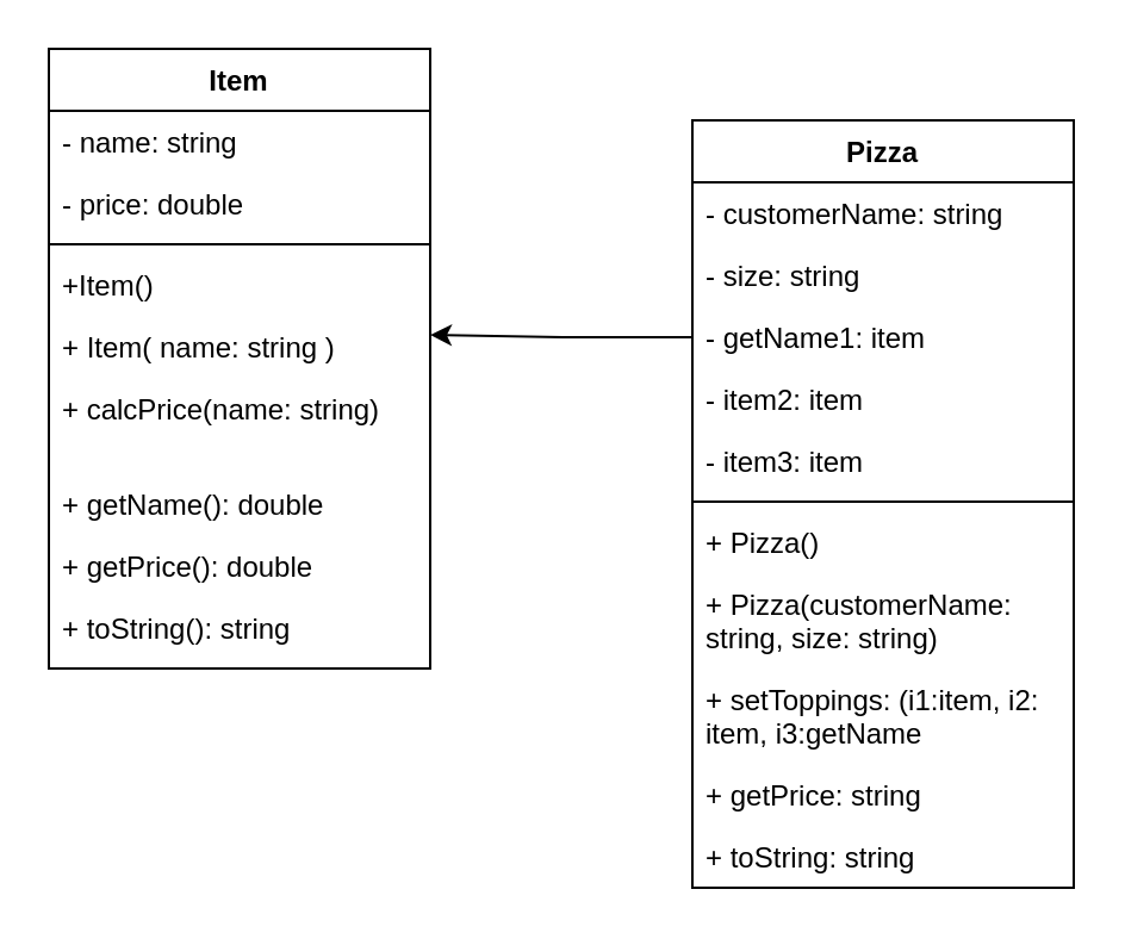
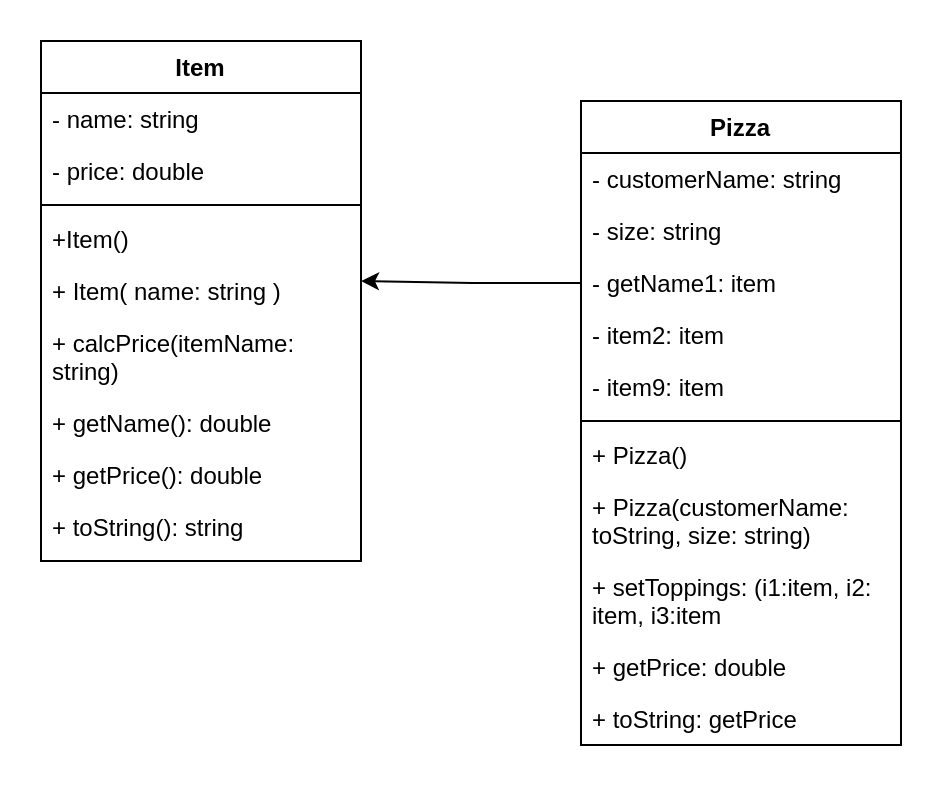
  <mxCell id="0" />
  <mxCell id="1" parent="0" />
  <mxCell id="2" value="Item" style="swimlane;fontStyle=1;align=center;verticalAlign=top;childLayout=stackLayout;horizontal=1;startSize=26;horizontalStack=0;resizeParent=1;resizeParentMax=0;resizeLast=0;collapsible=1;marginBottom=0;whiteSpace=wrap;html=1;" vertex="1" parent="1"><mxGeometry x="20" y="20" width="160" height="260" as="geometry" /></mxCell>
  <mxCell id="3" value="- name: string" style="text;strokeColor=none;fillColor=none;align=left;verticalAlign=top;spacingLeft=4;spacingRight=4;overflow=hidden;rotatable=0;points=[[0,0.5],[1,0.5]];portConstraint=eastwest;whiteSpace=wrap;html=1;" vertex="1" parent="2"><mxGeometry y="26" width="160" height="26" as="geometry" /></mxCell>
  <mxCell id="4" value="- price: double" style="text;strokeColor=none;fillColor=none;align=left;verticalAlign=top;spacingLeft=4;spacingRight=4;overflow=hidden;rotatable=0;points=[[0,0.5],[1,0.5]];portConstraint=eastwest;whiteSpace=wrap;html=1;" vertex="1" parent="2"><mxGeometry y="52" width="160" height="26" as="geometry" /></mxCell>
  <mxCell id="5" value="" style="line;strokeWidth=1;fillColor=none;align=left;verticalAlign=middle;spacingTop=-1;spacingLeft=3;spacingRight=3;rotatable=0;labelPosition=right;points=[];portConstraint=eastwest;strokeColor=inherit;" vertex="1" parent="2"><mxGeometry y="78" width="160" height="8" as="geometry" /></mxCell>
  <mxCell id="6" value="+Item()" style="text;strokeColor=none;fillColor=none;align=left;verticalAlign=top;spacingLeft=4;spacingRight=4;overflow=hidden;rotatable=0;points=[[0,0.5],[1,0.5]];portConstraint=eastwest;whiteSpace=wrap;html=1;" vertex="1" parent="2"><mxGeometry y="86" width="160" height="26" as="geometry" /></mxCell>
  <mxCell id="7" value="+ Item( name: string )" style="text;strokeColor=none;fillColor=none;align=left;verticalAlign=top;spacingLeft=4;spacingRight=4;overflow=hidden;rotatable=0;points=[[0,0.5],[1,0.5]];portConstraint=eastwest;whiteSpace=wrap;html=1;" vertex="1" parent="2"><mxGeometry y="112" width="160" height="26" as="geometry" /></mxCell>
- <mxCell id="8" value="+ calcPrice(name: string)" style="text;strokeColor=none;fillColor=none;align=left;verticalAlign=top;spacingLeft=4;spacingRight=4;overflow=hidden;rotatable=0;points=[[0,0.5],[1,0.5]];portConstraint=eastwest;whiteSpace=wrap;html=1;" vertex="1" parent="2"><mxGeometry y="138" width="160" height="40" as="geometry" /></mxCell>
+ <mxCell id="8" value="+ calcPrice(itemName: string)" style="text;strokeColor=none;fillColor=none;align=left;verticalAlign=top;spacingLeft=4;spacingRight=4;overflow=hidden;rotatable=0;points=[[0,0.5],[1,0.5]];portConstraint=eastwest;whiteSpace=wrap;html=1;" vertex="1" parent="2"><mxGeometry y="138" width="160" height="40" as="geometry" /></mxCell>
  <mxCell id="9" value="+ getName(): double" style="text;strokeColor=none;fillColor=none;align=left;verticalAlign=top;spacingLeft=4;spacingRight=4;overflow=hidden;rotatable=0;points=[[0,0.5],[1,0.5]];portConstraint=eastwest;whiteSpace=wrap;html=1;" vertex="1" parent="2"><mxGeometry y="178" width="160" height="26" as="geometry" /></mxCell>
  <mxCell id="10" value="+ getPrice(): double" style="text;strokeColor=none;fillColor=none;align=left;verticalAlign=top;spacingLeft=4;spacingRight=4;overflow=hidden;rotatable=0;points=[[0,0.5],[1,0.5]];portConstraint=eastwest;whiteSpace=wrap;html=1;" vertex="1" parent="2"><mxGeometry y="204" width="160" height="26" as="geometry" /></mxCell>
  <mxCell id="11" value="+ toString(): string" style="text;strokeColor=none;fillColor=none;align=left;verticalAlign=top;spacingLeft=4;spacingRight=4;overflow=hidden;rotatable=0;points=[[0,0.5],[1,0.5]];portConstraint=eastwest;whiteSpace=wrap;html=1;" vertex="1" parent="2"><mxGeometry y="230" width="160" height="30" as="geometry" /></mxCell>
  <mxCell id="12" value="Pizza" style="swimlane;fontStyle=1;align=center;verticalAlign=top;childLayout=stackLayout;horizontal=1;startSize=26;horizontalStack=0;resizeParent=1;resizeParentMax=0;resizeLast=0;collapsible=1;marginBottom=0;whiteSpace=wrap;html=1;" vertex="1" parent="1"><mxGeometry x="290" y="50" width="160" height="322" as="geometry" /></mxCell>
  <mxCell id="13" value="- customerName: string" style="text;strokeColor=none;fillColor=none;align=left;verticalAlign=top;spacingLeft=4;spacingRight=4;overflow=hidden;rotatable=0;points=[[0,0.5],[1,0.5]];portConstraint=eastwest;whiteSpace=wrap;html=1;" vertex="1" parent="12"><mxGeometry y="26" width="160" height="26" as="geometry" /></mxCell>
  <mxCell id="14" value="- size: string" style="text;strokeColor=none;fillColor=none;align=left;verticalAlign=top;spacingLeft=4;spacingRight=4;overflow=hidden;rotatable=0;points=[[0,0.5],[1,0.5]];portConstraint=eastwest;whiteSpace=wrap;html=1;" vertex="1" parent="12"><mxGeometry y="52" width="160" height="26" as="geometry" /></mxCell>
  <mxCell id="15" value="- getName1: item" style="text;strokeColor=none;fillColor=none;align=left;verticalAlign=top;spacingLeft=4;spacingRight=4;overflow=hidden;rotatable=0;points=[[0,0.5],[1,0.5]];portConstraint=eastwest;whiteSpace=wrap;html=1;" vertex="1" parent="12"><mxGeometry y="78" width="160" height="26" as="geometry" /></mxCell>
  <mxCell id="16" value="- item2: item" style="text;strokeColor=none;fillColor=none;align=left;verticalAlign=top;spacingLeft=4;spacingRight=4;overflow=hidden;rotatable=0;points=[[0,0.5],[1,0.5]];portConstraint=eastwest;whiteSpace=wrap;html=1;" vertex="1" parent="12"><mxGeometry y="104" width="160" height="26" as="geometry" /></mxCell>
- <mxCell id="17" value="- item3: item" style="text;strokeColor=none;fillColor=none;align=left;verticalAlign=top;spacingLeft=4;spacingRight=4;overflow=hidden;rotatable=0;points=[[0,0.5],[1,0.5]];portConstraint=eastwest;whiteSpace=wrap;html=1;" vertex="1" parent="12"><mxGeometry y="130" width="160" height="26" as="geometry" /></mxCell>
+ <mxCell id="17" value="- item9: item" style="text;strokeColor=none;fillColor=none;align=left;verticalAlign=top;spacingLeft=4;spacingRight=4;overflow=hidden;rotatable=0;points=[[0,0.5],[1,0.5]];portConstraint=eastwest;whiteSpace=wrap;html=1;" vertex="1" parent="12"><mxGeometry y="130" width="160" height="26" as="geometry" /></mxCell>
  <mxCell id="18" value="" style="line;strokeWidth=1;fillColor=none;align=left;verticalAlign=middle;spacingTop=-1;spacingLeft=3;spacingRight=3;rotatable=0;labelPosition=right;points=[];portConstraint=eastwest;strokeColor=inherit;" vertex="1" parent="12"><mxGeometry y="156" width="160" height="8" as="geometry" /></mxCell>
  <mxCell id="19" value="+ Pizza()" style="text;strokeColor=none;fillColor=none;align=left;verticalAlign=top;spacingLeft=4;spacingRight=4;overflow=hidden;rotatable=0;points=[[0,0.5],[1,0.5]];portConstraint=eastwest;whiteSpace=wrap;html=1;" vertex="1" parent="12"><mxGeometry y="164" width="160" height="26" as="geometry" /></mxCell>
- <mxCell id="20" value="+ Pizza(customerName: string, size: string)" style="text;strokeColor=none;fillColor=none;align=left;verticalAlign=top;spacingLeft=4;spacingRight=4;overflow=hidden;rotatable=0;points=[[0,0.5],[1,0.5]];portConstraint=eastwest;whiteSpace=wrap;html=1;" vertex="1" parent="12"><mxGeometry y="190" width="160" height="40" as="geometry" /></mxCell>
- <mxCell id="21" value="+ setToppings: (i1:item, i2: item, i3:getName" style="text;strokeColor=none;fillColor=none;align=left;verticalAlign=top;spacingLeft=4;spacingRight=4;overflow=hidden;rotatable=0;points=[[0,0.5],[1,0.5]];portConstraint=eastwest;whiteSpace=wrap;html=1;" vertex="1" parent="12"><mxGeometry y="230" width="160" height="40" as="geometry" /></mxCell>
- <mxCell id="22" value="+ getPrice: string" style="text;strokeColor=none;fillColor=none;align=left;verticalAlign=top;spacingLeft=4;spacingRight=4;overflow=hidden;rotatable=0;points=[[0,0.5],[1,0.5]];portConstraint=eastwest;whiteSpace=wrap;html=1;" vertex="1" parent="12"><mxGeometry y="270" width="160" height="26" as="geometry" /></mxCell>
- <mxCell id="23" value="+ toString: string" style="text;strokeColor=none;fillColor=none;align=left;verticalAlign=top;spacingLeft=4;spacingRight=4;overflow=hidden;rotatable=0;points=[[0,0.5],[1,0.5]];portConstraint=eastwest;whiteSpace=wrap;html=1;" vertex="1" parent="12"><mxGeometry y="296" width="160" height="26" as="geometry" /></mxCell>
+ <mxCell id="20" value="+ Pizza(customerName: toString, size: string)" style="text;strokeColor=none;fillColor=none;align=left;verticalAlign=top;spacingLeft=4;spacingRight=4;overflow=hidden;rotatable=0;points=[[0,0.5],[1,0.5]];portConstraint=eastwest;whiteSpace=wrap;html=1;" vertex="1" parent="12"><mxGeometry y="190" width="160" height="40" as="geometry" /></mxCell>
+ <mxCell id="21" value="+ setToppings: (i1:item, i2: item, i3:item" style="text;strokeColor=none;fillColor=none;align=left;verticalAlign=top;spacingLeft=4;spacingRight=4;overflow=hidden;rotatable=0;points=[[0,0.5],[1,0.5]];portConstraint=eastwest;whiteSpace=wrap;html=1;" vertex="1" parent="12"><mxGeometry y="230" width="160" height="40" as="geometry" /></mxCell>
+ <mxCell id="22" value="+ getPrice: double" style="text;strokeColor=none;fillColor=none;align=left;verticalAlign=top;spacingLeft=4;spacingRight=4;overflow=hidden;rotatable=0;points=[[0,0.5],[1,0.5]];portConstraint=eastwest;whiteSpace=wrap;html=1;" vertex="1" parent="12"><mxGeometry y="270" width="160" height="26" as="geometry" /></mxCell>
+ <mxCell id="23" value="+ toString: getPrice" style="text;strokeColor=none;fillColor=none;align=left;verticalAlign=top;spacingLeft=4;spacingRight=4;overflow=hidden;rotatable=0;points=[[0,0.5],[1,0.5]];portConstraint=eastwest;whiteSpace=wrap;html=1;" vertex="1" parent="12"><mxGeometry y="296" width="160" height="26" as="geometry" /></mxCell>
  <mxCell id="24" style="edgeStyle=orthogonalEdgeStyle;rounded=0;orthogonalLoop=1;jettySize=auto;html=1;" edge="1" parent="1" source="15"><mxGeometry relative="1" as="geometry"><mxPoint x="180" y="140" as="targetPoint" /></mxGeometry></mxCell>
